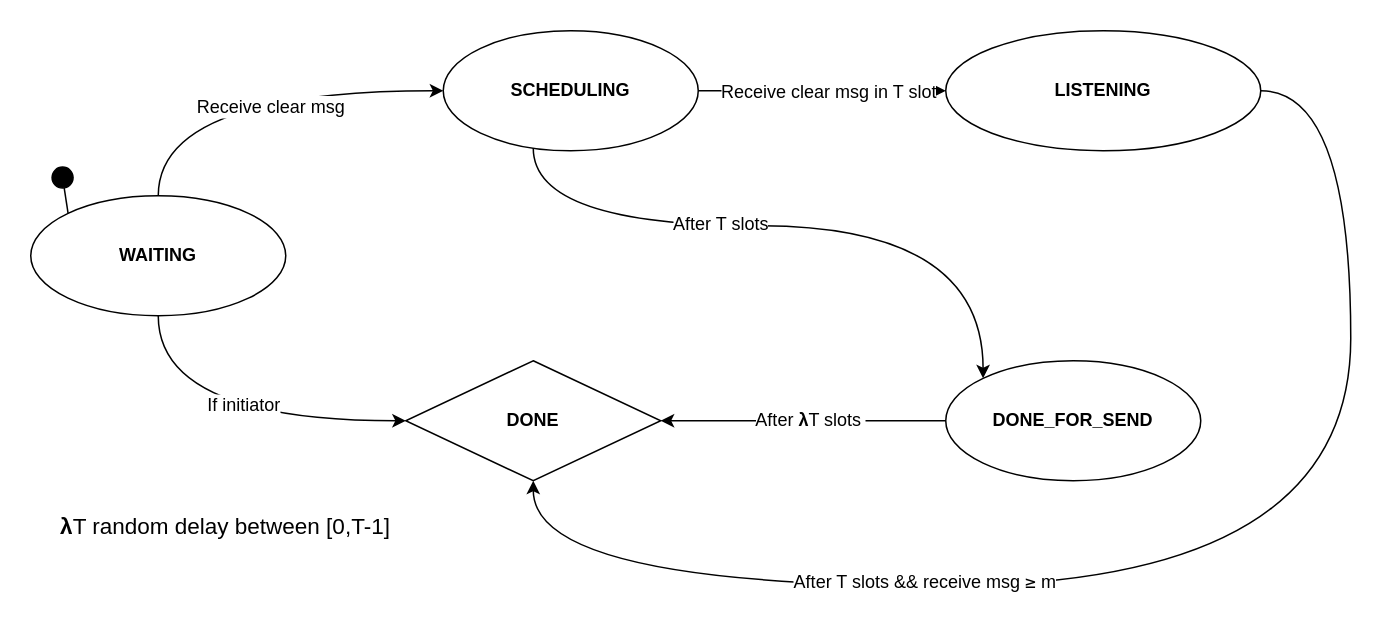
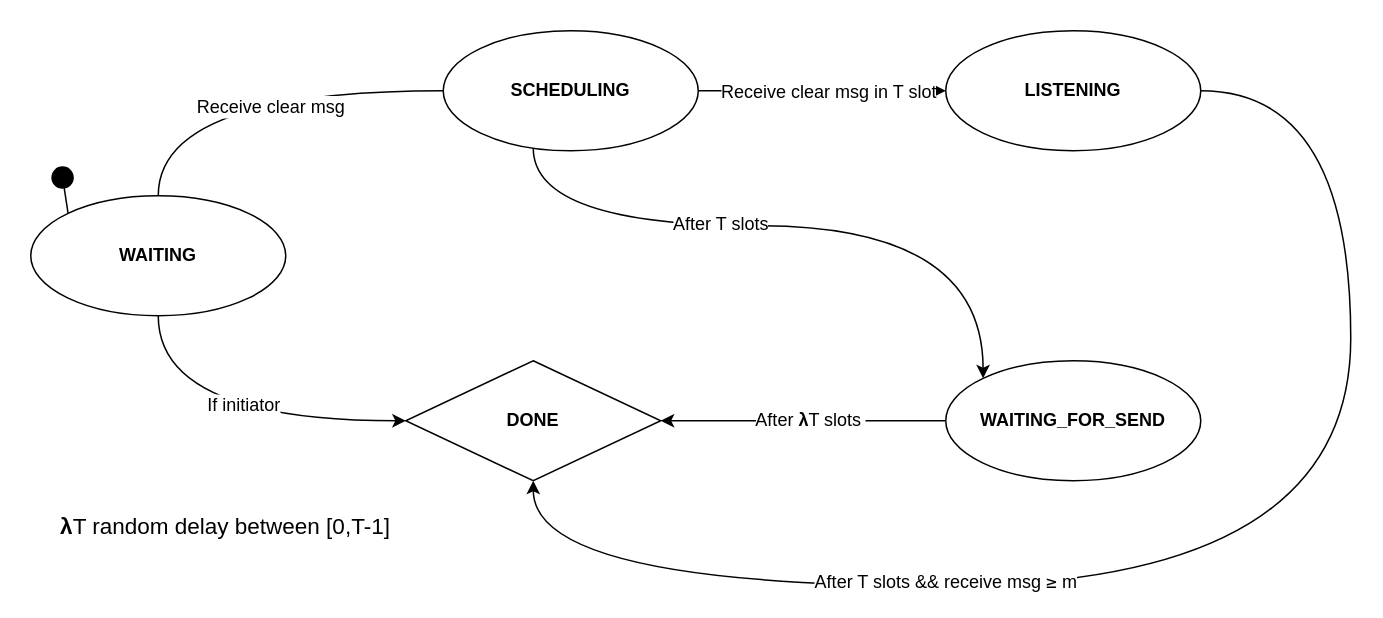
  <mxCell id="0" />
  <mxCell id="1" parent="0" />
- <mxCell id="2" style="edgeStyle=orthogonalEdgeStyle;rounded=0;orthogonalLoop=1;jettySize=auto;html=1;entryX=0;entryY=0.5;entryDx=0;entryDy=0;curved=1;" edge="1" parent="1" source="4" target="9"><mxGeometry relative="1" as="geometry"><Array as="points"><mxPoint x="105" y="60" /></Array></mxGeometry></mxCell>
+ <mxCell id="2" style="edgeStyle=orthogonalEdgeStyle;rounded=0;orthogonalLoop=1;jettySize=auto;html=1;entryX=0;entryY=0.5;entryDx=0;entryDy=0;curved=1;endArrow=none;" edge="1" parent="1" source="4" target="9"><mxGeometry relative="1" as="geometry"><Array as="points"><mxPoint x="105" y="60" /></Array></mxGeometry></mxCell>
  <mxCell id="3" value="Receive clear msg" style="text;html=1;resizable=0;points=[];align=center;verticalAlign=middle;labelBackgroundColor=#ffffff;" vertex="1" connectable="0" parent="2"><mxGeometry x="0.147" y="-10" relative="1" as="geometry"><mxPoint x="-5" as="offset" /></mxGeometry></mxCell>
  <mxCell id="4" value="WAITING" style="ellipse;whiteSpace=wrap;html=1;fontStyle=1" vertex="1" parent="1"><mxGeometry x="20" y="130" width="170" height="80" as="geometry" /></mxCell>
  <mxCell id="5" style="edgeStyle=orthogonalEdgeStyle;curved=1;rounded=0;orthogonalLoop=1;jettySize=auto;html=1;entryX=0;entryY=0.5;entryDx=0;entryDy=0;" edge="1" parent="1" source="9" target="13"><mxGeometry relative="1" as="geometry" /></mxCell>
  <mxCell id="6" value="Receive clear msg in T slot" style="text;html=1;resizable=0;points=[];align=center;verticalAlign=middle;labelBackgroundColor=#ffffff;" vertex="1" connectable="0" parent="5"><mxGeometry x="-0.298" y="2" relative="1" as="geometry"><mxPoint x="28.5" y="2" as="offset" /></mxGeometry></mxCell>
  <mxCell id="7" style="edgeStyle=orthogonalEdgeStyle;curved=1;rounded=0;orthogonalLoop=1;jettySize=auto;html=1;entryX=0;entryY=0;entryDx=0;entryDy=0;" edge="1" parent="1" source="9" target="16"><mxGeometry relative="1" as="geometry"><Array as="points"><mxPoint x="355" y="150" /><mxPoint x="655" y="150" /></Array></mxGeometry></mxCell>
  <mxCell id="8" value="After T slots" style="text;html=1;resizable=0;points=[];align=center;verticalAlign=middle;labelBackgroundColor=#ffffff;" vertex="1" connectable="0" parent="7"><mxGeometry x="-0.222" y="2" relative="1" as="geometry"><mxPoint as="offset" /></mxGeometry></mxCell>
  <mxCell id="9" value="SCHEDULING" style="ellipse;whiteSpace=wrap;html=1;fontStyle=1" vertex="1" parent="1"><mxGeometry x="295" y="20" width="170" height="80" as="geometry" /></mxCell>
  <mxCell id="10" style="edgeStyle=orthogonalEdgeStyle;curved=1;rounded=0;orthogonalLoop=1;jettySize=auto;html=1;entryX=0.5;entryY=1;entryDx=0;entryDy=0;" edge="1" parent="1" source="13" target="17"><mxGeometry relative="1" as="geometry"><Array as="points"><mxPoint x="900" y="60" /><mxPoint x="900" y="390" /><mxPoint x="355" y="390" /></Array></mxGeometry></mxCell>
  <mxCell id="11" value="&lt;span style=&quot;font-family: &amp;#34;helvetica&amp;#34; , &amp;#34;arial&amp;#34; , sans-serif ; font-size: 0px ; background-color: rgb(248 , 249 , 250)&quot;&gt;%3CmxGraphModel%3E%3Croot%3E%3CmxCell%20id%3D%220%22%2F%3E%3CmxCell%20id%3D%221%22%20parent%3D%220%22%2F%3E%3CmxCell%20id%3D%222%22%20value%3D%22After%20T%20slots%20%26amp%3Bamp%3B%26amp%3Bamp%3B%20receive%20mex%20%26amp%3Blt%3B%20m%22%20style%3D%22text%3Bhtml%3D1%3Bresizable%3D0%3Bpoints%3D%5B%5D%3Balign%3Dcenter%3BverticalAlign%3Dmiddle%3BlabelBackgroundColor%3D%23ffffff%3B%22%20vertex%3D%221%22%20connectable%3D%220%22%20parent%3D%221%22%3E%3CmxGeometry%20x%3D%22877%22%20y%3D%22321%22%20as%3D%22geometry%22%3E%3CmxPoint%20as%3D%22offset%22%2F%3E%3C%2FmxGeometry%3E%3C%2FmxCell%3E%3C%2Froot%3E%3C%2FmxGraphModel%3E&lt;/span&gt;" style="text;html=1;resizable=0;points=[];align=center;verticalAlign=middle;labelBackgroundColor=#ffffff;" vertex="1" connectable="0" parent="10"><mxGeometry x="0.284" y="2" relative="1" as="geometry"><mxPoint as="offset" /></mxGeometry></mxCell>
  <mxCell id="12" value="After T slots &amp;amp;&amp;amp; receive msg&amp;nbsp;&lt;span style=&quot;left: 160.139px ; top: 210.315px ; font-family: monospace&quot;&gt;&lt;font style=&quot;font-size: 12px&quot;&gt;≥&lt;/font&gt;&lt;/span&gt;&amp;nbsp;m" style="text;html=1;resizable=0;points=[];align=center;verticalAlign=middle;labelBackgroundColor=#ffffff;" vertex="1" connectable="0" parent="10"><mxGeometry x="0.313" relative="1" as="geometry"><mxPoint x="-15" y="-3" as="offset" /></mxGeometry></mxCell>
- <mxCell id="13" value="LISTENING" style="ellipse;whiteSpace=wrap;html=1;fontStyle=1" vertex="1" parent="1"><mxGeometry x="630" y="20" width="210" height="80" as="geometry" /></mxCell>
+ <mxCell id="13" value="LISTENING" style="ellipse;whiteSpace=wrap;html=1;fontStyle=1" vertex="1" parent="1"><mxGeometry x="630" y="20" width="170" height="80" as="geometry" /></mxCell>
  <mxCell id="14" style="edgeStyle=orthogonalEdgeStyle;curved=1;rounded=0;orthogonalLoop=1;jettySize=auto;html=1;entryX=1;entryY=0.5;entryDx=0;entryDy=0;" edge="1" parent="1" source="16" target="17"><mxGeometry relative="1" as="geometry" /></mxCell>
  <mxCell id="15" value="After&amp;nbsp;&lt;b&gt;λ&lt;/b&gt;T slots&amp;nbsp;" style="text;html=1;resizable=0;points=[];align=center;verticalAlign=middle;labelBackgroundColor=#ffffff;" vertex="1" connectable="0" parent="14"><mxGeometry x="-0.166" y="3" relative="1" as="geometry"><mxPoint x="-12" y="-4" as="offset" /></mxGeometry></mxCell>
- <mxCell id="16" value="DONE_FOR_SEND" style="ellipse;whiteSpace=wrap;html=1;fontStyle=1" vertex="1" parent="1"><mxGeometry x="630" y="240" width="170" height="80" as="geometry" /></mxCell>
+ <mxCell id="16" value="WAITING_FOR_SEND" style="ellipse;whiteSpace=wrap;html=1;fontStyle=1" vertex="1" parent="1"><mxGeometry x="630" y="240" width="170" height="80" as="geometry" /></mxCell>
  <mxCell id="17" value="DONE" style="rhombus;whiteSpace=wrap;html=1;fontStyle=1;" vertex="1" parent="1"><mxGeometry x="270" y="240" width="170" height="80" as="geometry" /></mxCell>
  <mxCell id="18" value="" style="endArrow=classic;html=1;entryX=0;entryY=0.5;entryDx=0;entryDy=0;edgeStyle=orthogonalEdgeStyle;curved=1;" edge="1" parent="1" target="17"><mxGeometry width="50" height="50" relative="1" as="geometry"><mxPoint x="105" y="210" as="sourcePoint" /><mxPoint x="70" y="340" as="targetPoint" /><Array as="points"><mxPoint x="105" y="280" /></Array></mxGeometry></mxCell>
  <mxCell id="19" value="If initiator" style="text;html=1;resizable=0;points=[];align=center;verticalAlign=middle;labelBackgroundColor=#ffffff;" vertex="1" connectable="0" parent="18"><mxGeometry x="0.07" y="11" relative="1" as="geometry"><mxPoint as="offset" /></mxGeometry></mxCell>
  <mxCell id="20" value="" style="endArrow=none;html=1;entryX=0;entryY=0;entryDx=0;entryDy=0;endFill=0;startArrow=circle;startFill=1;strokeWidth=1;" edge="1" parent="1" target="4"><mxGeometry width="50" height="50" relative="1" as="geometry"><mxPoint x="40" y="110" as="sourcePoint" /><mxPoint x="70" y="420" as="targetPoint" /></mxGeometry></mxCell>
  <mxCell id="21" value="&lt;b style=&quot;white-space: nowrap; font-size: 15px;&quot;&gt;λ&lt;/b&gt;&lt;span style=&quot;white-space: nowrap; background-color: rgb(255, 255, 255); font-size: 15px;&quot;&gt;T random delay between [0,T-1]&lt;/span&gt;" style="text;html=1;strokeColor=none;fillColor=none;align=center;verticalAlign=middle;whiteSpace=wrap;rounded=0;fontSize=15;" vertex="1" parent="1"><mxGeometry x="130" y="340" width="40" height="20" as="geometry" /></mxCell>
